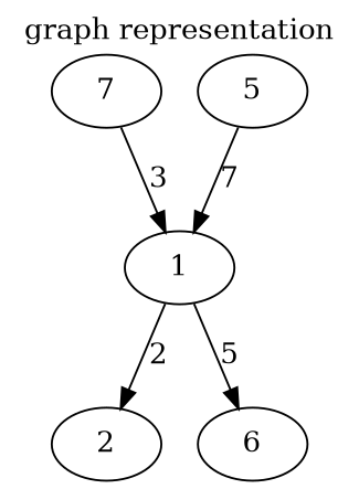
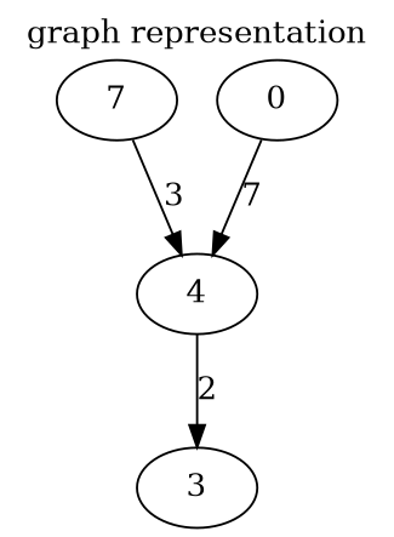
  digraph {
    label="graph representation"
    labelloc=t
-   4 [label=1]
-   2
-   6
+   4
+   2 [label=3]
    n4 [label=7]
-   5
+   5 [label=0]
    4 -> 2 [label=2]
-   4 -> 6 [label=5]
    n4 -> 4 [label=3]
    5 -> 4 [label=7]
  }
